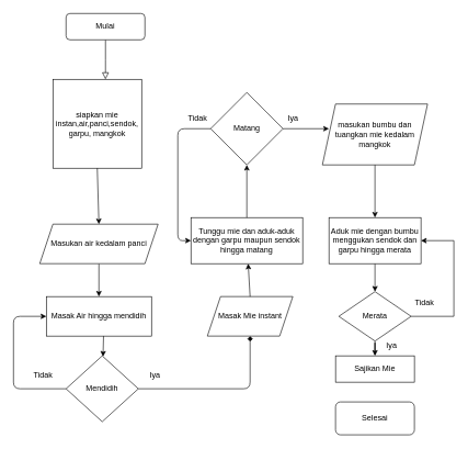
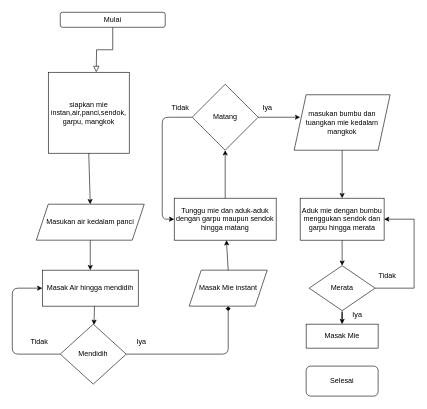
  <mxCell id="0" />
  <mxCell id="1" parent="0" />
  <mxCell id="2" value="" style="rounded=0;html=1;jettySize=auto;orthogonalLoop=1;fontSize=11;endArrow=block;endFill=0;endSize=8;strokeWidth=1;shadow=0;labelBackgroundColor=none;edgeStyle=orthogonalEdgeStyle;entryX=0.5;entryY=0;entryDx=0;entryDy=0;" parent="1" source="3" edge="1"><mxGeometry relative="1" as="geometry"><mxPoint x="160" y="120" as="targetPoint" /></mxGeometry></mxCell>
- <mxCell id="3" value="Mulai" style="rounded=1;whiteSpace=wrap;html=1;fontSize=12;glass=0;strokeWidth=1;shadow=0;" parent="1" vertex="1"><mxGeometry x="100" y="20" width="120" height="40" as="geometry" /></mxCell>
+ <mxCell id="3" value="Mulai" style="rounded=1;whiteSpace=wrap;html=1;fontSize=12;glass=0;strokeWidth=1;shadow=0;" parent="1" vertex="1"><mxGeometry x="100" y="20" width="175" height="25" as="geometry" /></mxCell>
  <mxCell id="4" value="siapkan mie instan,air,panci,sendok,&lt;br&gt;garpu, mangkok" style="whiteSpace=wrap;html=1;aspect=fixed;" vertex="1" parent="1"><mxGeometry x="80" y="120" width="135" height="135" as="geometry" /></mxCell>
  <mxCell id="5" style="edgeStyle=orthogonalEdgeStyle;rounded=0;orthogonalLoop=1;jettySize=auto;html=1;exitX=0.5;exitY=1;exitDx=0;exitDy=0;entryX=0.5;entryY=0;entryDx=0;entryDy=0;" edge="1" parent="1" source="6" target="7"><mxGeometry relative="1" as="geometry"><mxPoint x="160" y="430" as="targetPoint" /></mxGeometry></mxCell>
  <mxCell id="6" value="Masukan air kedalam panci" style="shape=parallelogram;perimeter=parallelogramPerimeter;whiteSpace=wrap;html=1;fixedSize=1;" vertex="1" parent="1"><mxGeometry x="60" y="340" width="180" height="60" as="geometry" /></mxCell>
  <mxCell id="7" value="Masak Air hingga mendidih" style="rounded=0;whiteSpace=wrap;html=1;" vertex="1" parent="1"><mxGeometry x="70" y="450" width="160" height="60" as="geometry" /></mxCell>
  <mxCell id="8" value="" style="endArrow=classic;html=1;exitX=0.544;exitY=1;exitDx=0;exitDy=0;exitPerimeter=0;" edge="1" parent="1" source="7" target="9"><mxGeometry width="50" height="50" relative="1" as="geometry"><mxPoint x="330" y="490" as="sourcePoint" /><mxPoint x="157" y="540" as="targetPoint" /></mxGeometry></mxCell>
  <mxCell id="9" value="Mendidih" style="rhombus;whiteSpace=wrap;html=1;" vertex="1" parent="1"><mxGeometry x="100" y="540" width="110" height="100" as="geometry" /></mxCell>
  <mxCell id="10" value="" style="endArrow=classic;html=1;exitX=0;exitY=0.5;exitDx=0;exitDy=0;entryX=0;entryY=0.5;entryDx=0;entryDy=0;" edge="1" parent="1" source="9" target="7"><mxGeometry width="50" height="50" relative="1" as="geometry"><mxPoint x="330" y="520" as="sourcePoint" /><mxPoint x="20" y="460" as="targetPoint" /><Array as="points"><mxPoint x="20" y="590" /><mxPoint x="20" y="480" /></Array></mxGeometry></mxCell>
  <mxCell id="11" value="Tidak" style="text;html=1;align=center;verticalAlign=middle;resizable=0;points=[];autosize=1;" vertex="1" parent="1"><mxGeometry x="45" y="560" width="40" height="20" as="geometry" /></mxCell>
  <mxCell id="12" value="" style="endArrow=diamond;html=1;exitX=1;exitY=0.5;exitDx=0;exitDy=0;" edge="1" parent="1" source="9" target="13"><mxGeometry width="50" height="50" relative="1" as="geometry"><mxPoint x="330" y="520" as="sourcePoint" /><mxPoint x="380" y="550" as="targetPoint" /><Array as="points"><mxPoint x="380" y="590" /></Array></mxGeometry></mxCell>
  <mxCell id="13" value="Masak Mie instant" style="shape=parallelogram;perimeter=parallelogramPerimeter;whiteSpace=wrap;html=1;fixedSize=1;" vertex="1" parent="1"><mxGeometry x="315" y="450" width="130" height="60" as="geometry" /></mxCell>
  <mxCell id="14" value="" style="endArrow=classic;html=1;exitX=0.5;exitY=0;exitDx=0;exitDy=0;" edge="1" parent="1" source="13" target="15"><mxGeometry width="50" height="50" relative="1" as="geometry"><mxPoint x="330" y="520" as="sourcePoint" /><mxPoint x="375" y="380" as="targetPoint" /></mxGeometry></mxCell>
  <mxCell id="15" value="Tunggu mie dan aduk-aduk dengan garpu maupun sendok hingga matang" style="rounded=0;whiteSpace=wrap;html=1;" vertex="1" parent="1"><mxGeometry x="290" y="330" width="170" height="70" as="geometry" /></mxCell>
  <mxCell id="16" value="" style="endArrow=classic;html=1;exitX=0.5;exitY=0;exitDx=0;exitDy=0;" edge="1" parent="1" source="15" target="17"><mxGeometry width="50" height="50" relative="1" as="geometry"><mxPoint x="330" y="260" as="sourcePoint" /><mxPoint x="375" y="260" as="targetPoint" /></mxGeometry></mxCell>
  <mxCell id="17" value="Matang" style="rhombus;whiteSpace=wrap;html=1;" vertex="1" parent="1"><mxGeometry x="320" y="140" width="110" height="110" as="geometry" /></mxCell>
  <mxCell id="18" value="" style="endArrow=classic;html=1;exitX=0;exitY=0.5;exitDx=0;exitDy=0;entryX=0;entryY=0.5;entryDx=0;entryDy=0;" edge="1" parent="1" source="17" target="15"><mxGeometry width="50" height="50" relative="1" as="geometry"><mxPoint x="330" y="260" as="sourcePoint" /><mxPoint x="300" y="360" as="targetPoint" /><Array as="points"><mxPoint x="270" y="195" /><mxPoint x="270" y="365" /></Array></mxGeometry></mxCell>
  <mxCell id="19" value="Tidak" style="text;html=1;align=center;verticalAlign=middle;resizable=0;points=[];autosize=1;" vertex="1" parent="1"><mxGeometry x="280" y="170" width="40" height="20" as="geometry" /></mxCell>
  <mxCell id="20" value="" style="endArrow=classic;html=1;exitX=1;exitY=0.5;exitDx=0;exitDy=0;" edge="1" parent="1" source="17"><mxGeometry width="50" height="50" relative="1" as="geometry"><mxPoint x="330" y="260" as="sourcePoint" /><mxPoint x="500" y="195" as="targetPoint" /></mxGeometry></mxCell>
  <mxCell id="21" value="" style="endArrow=classic;html=1;exitX=0.5;exitY=1;exitDx=0;exitDy=0;entryX=0.5;entryY=0;entryDx=0;entryDy=0;" edge="1" parent="1" source="4" target="6"><mxGeometry width="50" height="50" relative="1" as="geometry"><mxPoint x="330" y="220" as="sourcePoint" /><mxPoint x="380" y="170" as="targetPoint" /></mxGeometry></mxCell>
  <mxCell id="22" value="masukan bumbu dan tuangkan mie kedalam mangkok" style="shape=parallelogram;perimeter=parallelogramPerimeter;whiteSpace=wrap;html=1;fixedSize=1;" vertex="1" parent="1"><mxGeometry x="490" y="157.5" width="160" height="92.5" as="geometry" /></mxCell>
  <mxCell id="23" value="" style="endArrow=classic;html=1;exitX=0.5;exitY=1;exitDx=0;exitDy=0;entryX=0.5;entryY=0;entryDx=0;entryDy=0;" edge="1" parent="1" source="22" target="25"><mxGeometry width="50" height="50" relative="1" as="geometry"><mxPoint x="330" y="200" as="sourcePoint" /><mxPoint x="570" y="320" as="targetPoint" /></mxGeometry></mxCell>
  <mxCell id="24" value="" style="edgeStyle=orthogonalEdgeStyle;rounded=0;orthogonalLoop=1;jettySize=auto;html=1;" edge="1" parent="1" source="25" target="28"><mxGeometry relative="1" as="geometry" /></mxCell>
  <mxCell id="25" value="Aduk mie dengan bumbu menggukan sendok dan garpu hingga merata" style="rounded=0;whiteSpace=wrap;html=1;" vertex="1" parent="1"><mxGeometry x="500" y="330" width="140" height="70" as="geometry" /></mxCell>
  <mxCell id="26" style="edgeStyle=orthogonalEdgeStyle;rounded=0;orthogonalLoop=1;jettySize=auto;html=1;exitX=1;exitY=0.5;exitDx=0;exitDy=0;entryX=1;entryY=0.5;entryDx=0;entryDy=0;" edge="1" parent="1" source="28" target="25"><mxGeometry relative="1" as="geometry"><mxPoint x="700" y="360" as="targetPoint" /><Array as="points"><mxPoint x="690" y="480" /><mxPoint x="690" y="365" /></Array></mxGeometry></mxCell>
  <mxCell id="27" style="edgeStyle=orthogonalEdgeStyle;rounded=0;orthogonalLoop=1;jettySize=auto;html=1;exitX=0.5;exitY=1;exitDx=0;exitDy=0;" edge="1" parent="1" source="28" target="29"><mxGeometry relative="1" as="geometry"><mxPoint x="570" y="550" as="targetPoint" /></mxGeometry></mxCell>
  <mxCell id="28" value="Merata" style="rhombus;whiteSpace=wrap;html=1;" vertex="1" parent="1"><mxGeometry x="515" y="442.5" width="110" height="75" as="geometry" /></mxCell>
- <mxCell id="29" value="Sajikan Mie" style="rounded=0;whiteSpace=wrap;html=1;" vertex="1" parent="1"><mxGeometry x="510" y="540" width="120" height="40" as="geometry" /></mxCell>
+ <mxCell id="29" value="Masak Mie" style="rounded=0;whiteSpace=wrap;html=1;" vertex="1" parent="1"><mxGeometry x="510" y="540" width="120" height="40" as="geometry" /></mxCell>
  <mxCell id="30" value="Selesai" style="rounded=1;whiteSpace=wrap;html=1;" vertex="1" parent="1"><mxGeometry x="510" y="610" width="120" height="50" as="geometry" /></mxCell>
  <mxCell id="31" value="Iya" style="text;html=1;align=center;verticalAlign=middle;resizable=0;points=[];autosize=1;" vertex="1" parent="1"><mxGeometry x="220" y="560" width="30" height="20" as="geometry" /></mxCell>
  <mxCell id="32" value="Iya" style="text;html=1;align=center;verticalAlign=middle;resizable=0;points=[];autosize=1;" vertex="1" parent="1"><mxGeometry x="430" y="170" width="30" height="20" as="geometry" /></mxCell>
  <mxCell id="33" value="Tidak" style="text;html=1;align=center;verticalAlign=middle;resizable=0;points=[];autosize=1;" vertex="1" parent="1"><mxGeometry x="625" y="450" width="40" height="20" as="geometry" /></mxCell>
  <mxCell id="34" value="Iya" style="text;html=1;align=center;verticalAlign=middle;resizable=0;points=[];autosize=1;" vertex="1" parent="1"><mxGeometry x="580" y="515" width="30" height="20" as="geometry" /></mxCell>
